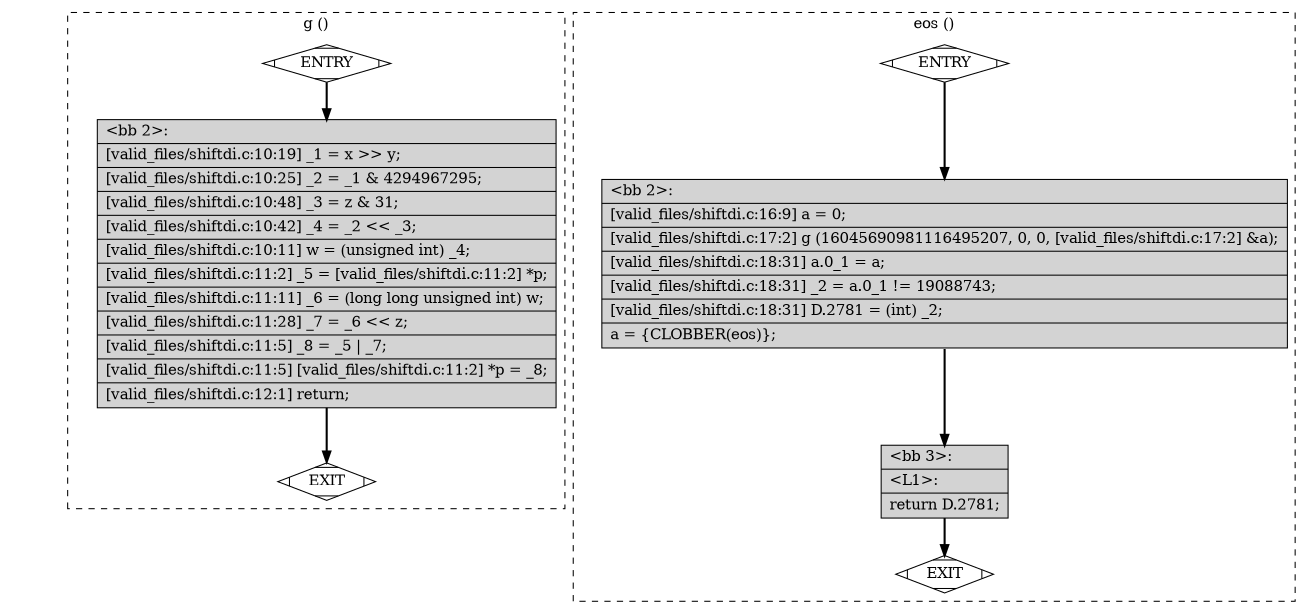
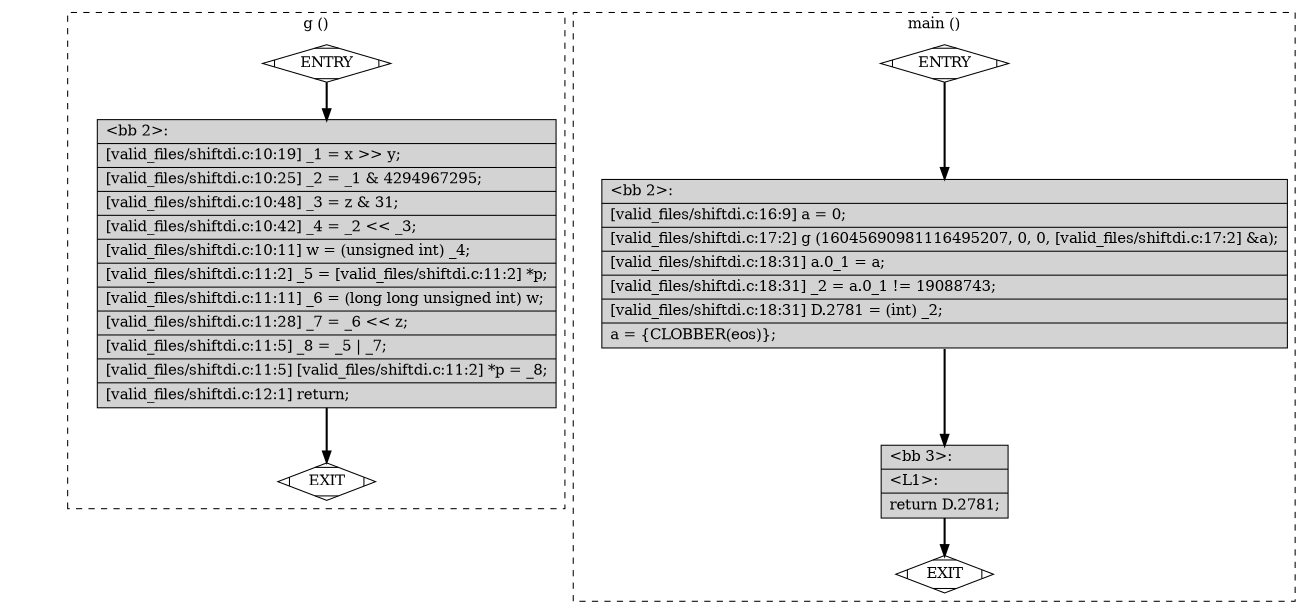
  digraph {
    node [fillcolor=white shape=Mdiamond style=filled]
    edge [constraint=true headport=n style="solid,bold" tailport=s color=black weight=100]
    n1 [label=ENTRY]
    n2 [label=EXIT]
    n3 [fillcolor=lightgrey label="{\<bb\ 2\>:\l|[valid_files/shiftdi.c:10:19]\ _1\ =\ x\ \>\>\ y;\l|[valid_files/shiftdi.c:10:25]\ _2\ =\ _1\ &\ 4294967295;\l|[valid_files/shiftdi.c:10:48]\ _3\ =\ z\ &\ 31;\l|[valid_files/shiftdi.c:10:42]\ _4\ =\ _2\ \<\<\ _3;\l|[valid_files/shiftdi.c:10:11]\ w\ =\ (unsigned\ int)\ _4;\l|[valid_files/shiftdi.c:11:2]\ _5\ =\ [valid_files/shiftdi.c:11:2]\ *p;\l|[valid_files/shiftdi.c:11:11]\ _6\ =\ (long\ long\ unsigned\ int)\ w;\l|[valid_files/shiftdi.c:11:28]\ _7\ =\ _6\ \<\<\ z;\l|[valid_files/shiftdi.c:11:5]\ _8\ =\ _5\ \|\ _7;\l|[valid_files/shiftdi.c:11:5]\ [valid_files/shiftdi.c:11:2]\ *p\ =\ _8;\l|[valid_files/shiftdi.c:12:1]\ return;\l}" shape=record]
    n4 [label=ENTRY]
    n5 [label=EXIT]
    n6 [fillcolor=lightgrey label="{\<bb\ 2\>:\l|[valid_files/shiftdi.c:16:9]\ a\ =\ 0;\l|[valid_files/shiftdi.c:17:2]\ g\ (16045690981116495207,\ 0,\ 0,\ [valid_files/shiftdi.c:17:2]\ &a);\l|[valid_files/shiftdi.c:18:31]\ a.0_1\ =\ a;\l|[valid_files/shiftdi.c:18:31]\ _2\ =\ a.0_1\ !=\ 19088743;\l|[valid_files/shiftdi.c:18:31]\ D.2781\ =\ (int)\ _2;\l|a\ =\ \{CLOBBER(eos)\};\l}" shape=record]
    n7 [fillcolor=lightgrey label="{\<bb\ 3\>:\l|\<L1\>:\l|return\ D.2781;\l}" shape=record]
    subgraph cluster_1 {
      color=black
      label="g ()"
      style=dashed
      n1
      n2
      n3
    }
    subgraph cluster_2 {
      color=black
-     label="eos ()"
+     label="main ()"
      style=dashed
      n4
      n5
      n6
      n7
    }
    n1 -> n2 [style=invis color="" weight=""]
    n1 -> n3
    n3 -> n2 [weight=10]
    n4 -> n5 [style=invis color="" weight=""]
    n4 -> n6
    n6 -> n7
    n7 -> n5 [weight=10]
  }
